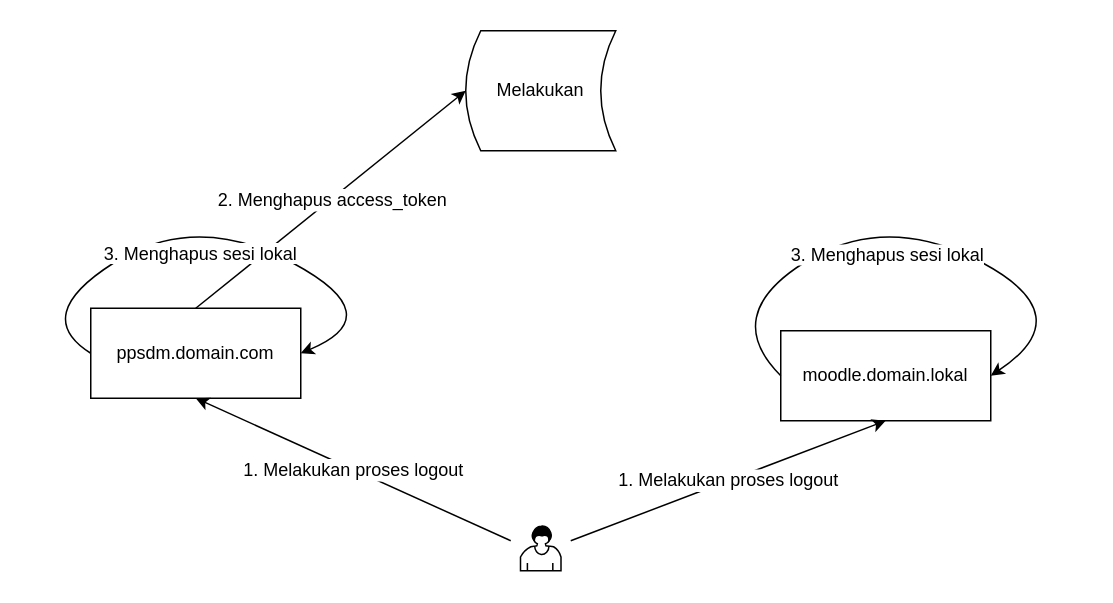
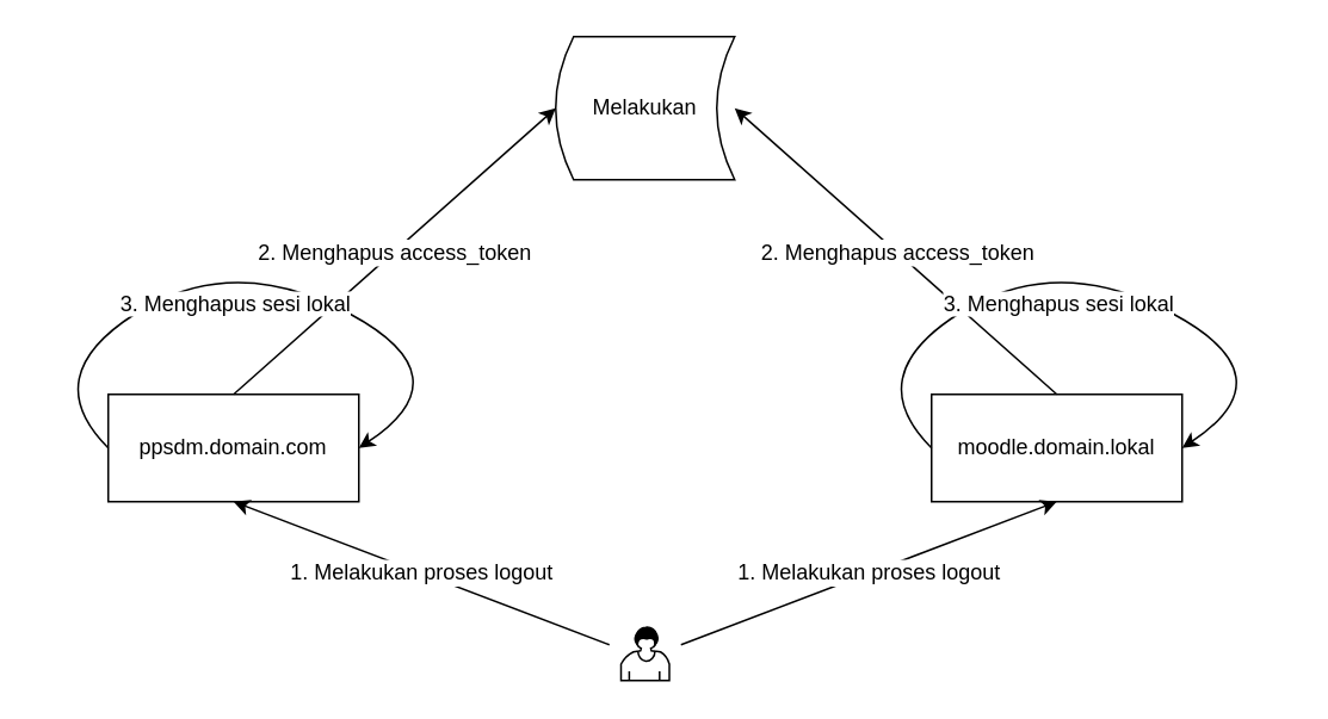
  <mxCell id="0" />
  <mxCell id="1" parent="0" />
  <mxCell id="2" value="Melakukan" style="shape=dataStorage;whiteSpace=wrap;html=1;" vertex="1" parent="1"><mxGeometry x="310" y="20" width="100" height="80" as="geometry" /></mxCell>
  <mxCell id="3" value="" style="shape=mxgraph.bpmn.user_task;html=1;outlineConnect=0;" vertex="1" parent="1"><mxGeometry x="346.5" y="350" width="27" height="30" as="geometry" /></mxCell>
- <mxCell id="4" value="ppsdm.domain.com" style="rounded=0;whiteSpace=wrap;html=1;" vertex="1" parent="1"><mxGeometry x="60" y="205" width="140" height="60" as="geometry" /></mxCell>
+ <mxCell id="4" value="ppsdm.domain.com" style="rounded=0;whiteSpace=wrap;html=1;" vertex="1" parent="1"><mxGeometry x="60" y="220" width="140" height="60" as="geometry" /></mxCell>
  <mxCell id="5" value="moodle.domain.lokal" style="rounded=0;whiteSpace=wrap;html=1;" vertex="1" parent="1"><mxGeometry x="520" y="220" width="140" height="60" as="geometry" /></mxCell>
  <mxCell id="6" value="1. Melakukan proses logout" style="endArrow=classic;html=1;entryX=0.5;entryY=1;entryDx=0;entryDy=0;fontSize=12;" edge="1" parent="1" target="4"><mxGeometry width="50" height="50" relative="1" as="geometry"><mxPoint x="340" y="360" as="sourcePoint" /><mxPoint x="110" y="400" as="targetPoint" /></mxGeometry></mxCell>
  <mxCell id="7" value="1. Melakukan proses logout" style="endArrow=classic;html=1;entryX=0.5;entryY=1;entryDx=0;entryDy=0;fontSize=12;" edge="1" parent="1" target="5"><mxGeometry width="50" height="50" relative="1" as="geometry"><mxPoint x="380" y="360" as="sourcePoint" /><mxPoint x="140" y="290" as="targetPoint" /></mxGeometry></mxCell>
  <mxCell id="8" value="" style="endArrow=classic;html=1;entryX=0;entryY=0.5;entryDx=0;entryDy=0;exitX=0.5;exitY=0;exitDx=0;exitDy=0;" edge="1" parent="1" source="4" target="2"><mxGeometry width="50" height="50" relative="1" as="geometry"><mxPoint x="60" y="450" as="sourcePoint" /><mxPoint x="110" y="400" as="targetPoint" /></mxGeometry></mxCell>
  <mxCell id="9" value="2. Menghapus access_token" style="text;html=1;align=center;verticalAlign=middle;resizable=0;points=[];labelBackgroundColor=#ffffff;" vertex="1" connectable="0" parent="8"><mxGeometry relative="1" as="geometry"><mxPoint as="offset" /></mxGeometry></mxCell>
+ <mxCell id="10" value="" style="endArrow=classic;html=1;entryX=1;entryY=0.5;entryDx=0;entryDy=0;exitX=0.5;exitY=0;exitDx=0;exitDy=0;" edge="1" parent="1" source="5" target="2"><mxGeometry width="50" height="50" relative="1" as="geometry"><mxPoint x="140" y="230" as="sourcePoint" /><mxPoint x="320" y="70" as="targetPoint" /></mxGeometry></mxCell>
+ <mxCell id="11" value="2. Menghapus access_token" style="text;html=1;align=center;verticalAlign=middle;resizable=0;points=[];labelBackgroundColor=#ffffff;" vertex="1" connectable="0" parent="10"><mxGeometry relative="1" as="geometry"><mxPoint as="offset" /></mxGeometry></mxCell>
  <mxCell id="12" value="" style="curved=1;endArrow=classic;html=1;entryX=1;entryY=0.5;entryDx=0;entryDy=0;exitX=0;exitY=0.5;exitDx=0;exitDy=0;" edge="1" parent="1"><mxGeometry width="50" height="50" relative="1" as="geometry"><mxPoint x="520" y="250" as="sourcePoint" /><mxPoint x="660" y="250" as="targetPoint" /><Array as="points"><mxPoint x="480" y="210" /><mxPoint x="590" y="140" /><mxPoint x="720" y="210" /></Array></mxGeometry></mxCell>
  <mxCell id="13" value="3. Menghapus sesi lokal" style="text;html=1;align=center;verticalAlign=top;resizable=0;points=[];labelBackgroundColor=#ffffff;labelPosition=center;verticalLabelPosition=bottom;" vertex="1" connectable="0" parent="12"><mxGeometry x="-0.119" y="-14" relative="1" as="geometry"><mxPoint as="offset" /></mxGeometry></mxCell>
  <mxCell id="14" value="" style="curved=1;endArrow=classic;html=1;entryX=1;entryY=0.5;entryDx=0;entryDy=0;exitX=0;exitY=0.5;exitDx=0;exitDy=0;" edge="1" parent="1" source="4" target="4"><mxGeometry width="50" height="50" relative="1" as="geometry"><mxPoint x="0" y="350" as="sourcePoint" /><mxPoint x="50" y="300" as="targetPoint" /><Array as="points"><mxPoint x="20" y="210" /><mxPoint x="130" y="140" /><mxPoint x="260" y="210" /></Array></mxGeometry></mxCell>
  <mxCell id="15" value="3. Menghapus sesi lokal" style="text;html=1;align=center;verticalAlign=top;resizable=0;points=[];labelBackgroundColor=#ffffff;labelPosition=center;verticalLabelPosition=bottom;" vertex="1" connectable="0" parent="14"><mxGeometry x="-0.119" y="-14" relative="1" as="geometry"><mxPoint as="offset" /></mxGeometry></mxCell>
